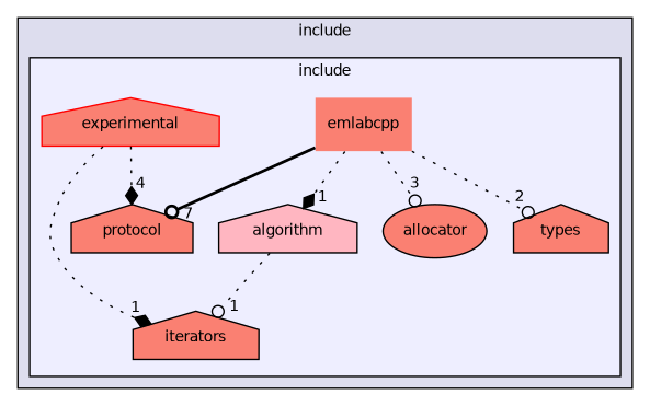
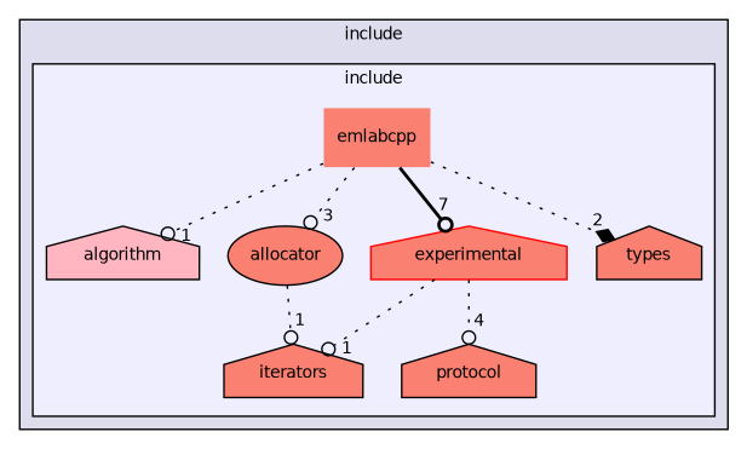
  digraph {
    compound=true
    node [fillcolor=salmon fontname=Helvetica fontsize=10 shape=house style=filled color=black]
    edge [arrowhead=odot headlabel=1 labeldistance=1.5 labelfontname=Helvetica labelfontsize=10 style=dotted]
    n1 [label=emlabcpp shape=plaintext color=""]
    n2 [fillcolor=lightpink label=algorithm]
    n3 [label=allocator shape=ellipse]
    n4 [color=red label=experimental]
    n5 [label=iterators]
    n6 [label=protocol]
    n7 [label=types]
    subgraph cluster_1 {
      bgcolor="#ddddee"
      fontname=Helvetica
      fontsize=10
      label=include
      pencolor=black
      subgraph cluster_2 {
        bgcolor="#eeeeff"
        fontname=Helvetica
        fontsize=10
        label=include
        pencolor=black
        n1
        n2
        n3
        n4
        n5
        n6
        n7
      }
    }
-   n1 -> n2 [arrowhead=diamond]
+   n1 -> n2
    n1 -> n3 [headlabel=3]
-   n1 -> n6 [headlabel=7 style=bold]
-   n1 -> n7 [headlabel=2]
-   n2 -> n5
-   n4 -> n5 [arrowhead=diamond]
-   n4 -> n6 [arrowhead=diamond headlabel=4]
+   n1 -> n4 [headlabel=7 style=bold]
+   n1 -> n7 [arrowhead=diamond headlabel=2]
+   n3 -> n5
+   n4 -> n5
+   n4 -> n6 [headlabel=4]
  }
